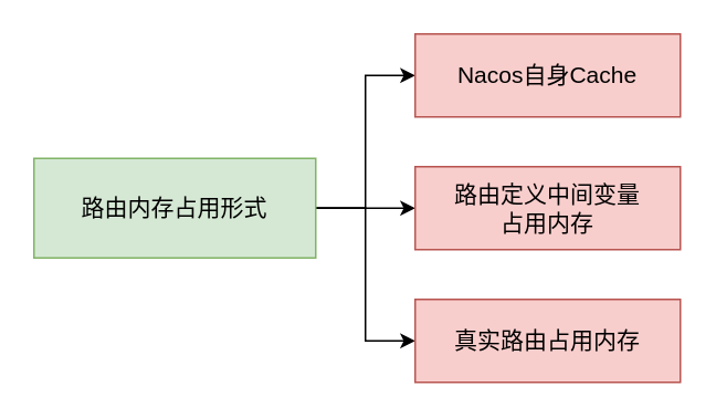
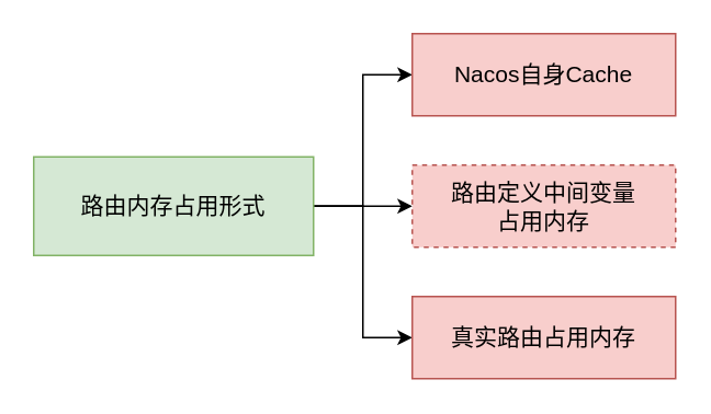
  <mxCell id="0" />
  <mxCell id="1" parent="0" />
  <mxCell id="2" style="edgeStyle=orthogonalEdgeStyle;rounded=0;orthogonalLoop=1;jettySize=auto;html=1;exitX=1;exitY=0.5;exitDx=0;exitDy=0;entryX=0;entryY=0.5;entryDx=0;entryDy=0;" edge="1" parent="1" source="5" target="6"><mxGeometry relative="1" as="geometry" /></mxCell>
  <mxCell id="3" style="edgeStyle=orthogonalEdgeStyle;rounded=0;orthogonalLoop=1;jettySize=auto;html=1;exitX=1;exitY=0.5;exitDx=0;exitDy=0;" edge="1" parent="1" source="5" target="7"><mxGeometry relative="1" as="geometry" /></mxCell>
  <mxCell id="4" style="edgeStyle=orthogonalEdgeStyle;rounded=0;orthogonalLoop=1;jettySize=auto;html=1;exitX=1;exitY=0.5;exitDx=0;exitDy=0;entryX=0;entryY=0.5;entryDx=0;entryDy=0;" edge="1" parent="1" source="5" target="8"><mxGeometry relative="1" as="geometry" /></mxCell>
  <mxCell id="5" value="&lt;font style=&quot;font-size: 14px;&quot;&gt;路由内存占用形式&lt;/font&gt;" style="rounded=0;whiteSpace=wrap;html=1;fillColor=#d5e8d4;strokeColor=#82b366;" vertex="1" parent="1"><mxGeometry x="20" y="95" width="170" height="60" as="geometry" /></mxCell>
  <mxCell id="6" value="&lt;font style=&quot;font-size: 14px;&quot;&gt;Nacos自身Cache&lt;/font&gt;" style="rounded=0;whiteSpace=wrap;html=1;fillColor=#f8cecc;strokeColor=#b85450;" vertex="1" parent="1"><mxGeometry x="250" y="20" width="160" height="50" as="geometry" /></mxCell>
- <mxCell id="7" value="&lt;font style=&quot;font-size: 14px;&quot;&gt;路由定义中间变量&lt;br&gt;占用内存&lt;/font&gt;" style="rounded=0;whiteSpace=wrap;html=1;fillColor=#f8cecc;strokeColor=#b85450;" vertex="1" parent="1"><mxGeometry x="250" y="100" width="160" height="50" as="geometry" /></mxCell>
+ <mxCell id="7" value="&lt;font style=&quot;font-size: 14px;&quot;&gt;路由定义中间变量&lt;br&gt;占用内存&lt;/font&gt;" style="rounded=0;whiteSpace=wrap;html=1;fillColor=#f8cecc;strokeColor=#b85450;dashed=1;" vertex="1" parent="1"><mxGeometry x="250" y="100" width="160" height="50" as="geometry" /></mxCell>
  <mxCell id="8" value="&lt;font style=&quot;font-size: 14px;&quot;&gt;真实路由占用内存&lt;/font&gt;" style="rounded=0;whiteSpace=wrap;html=1;fillColor=#f8cecc;strokeColor=#b85450;" vertex="1" parent="1"><mxGeometry x="250" y="180" width="160" height="50" as="geometry" /></mxCell>
